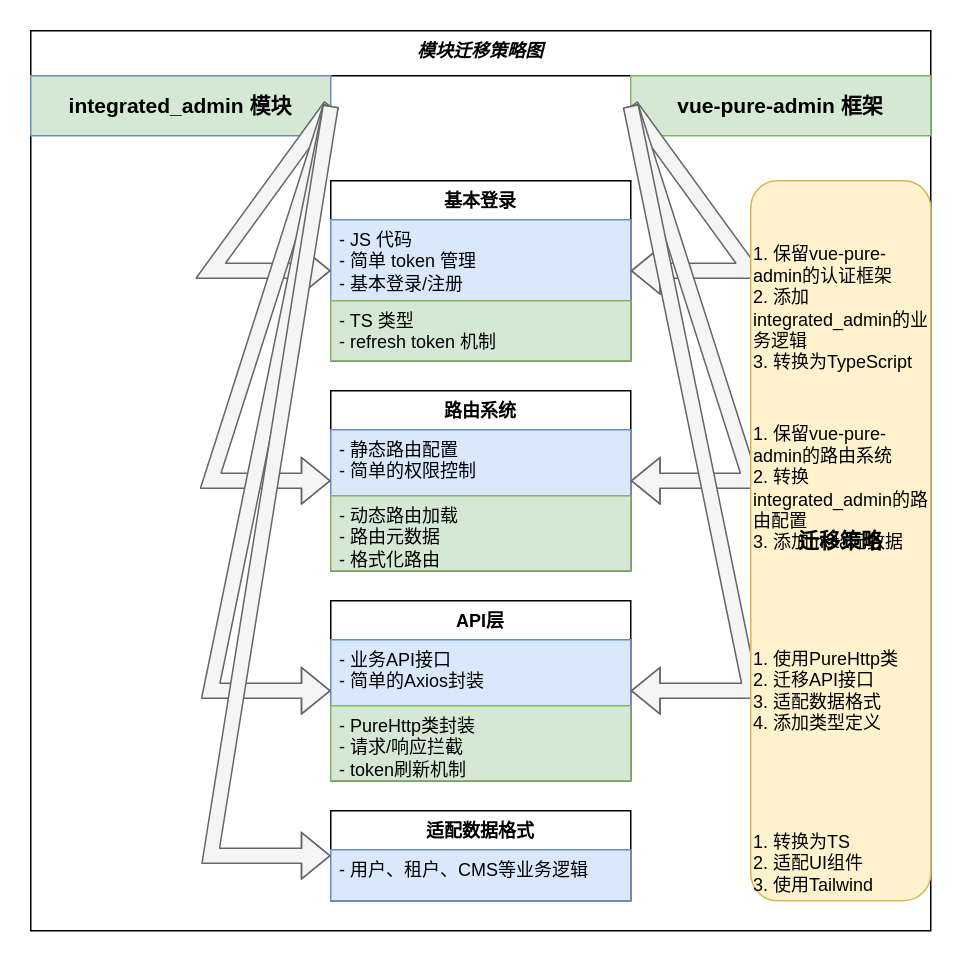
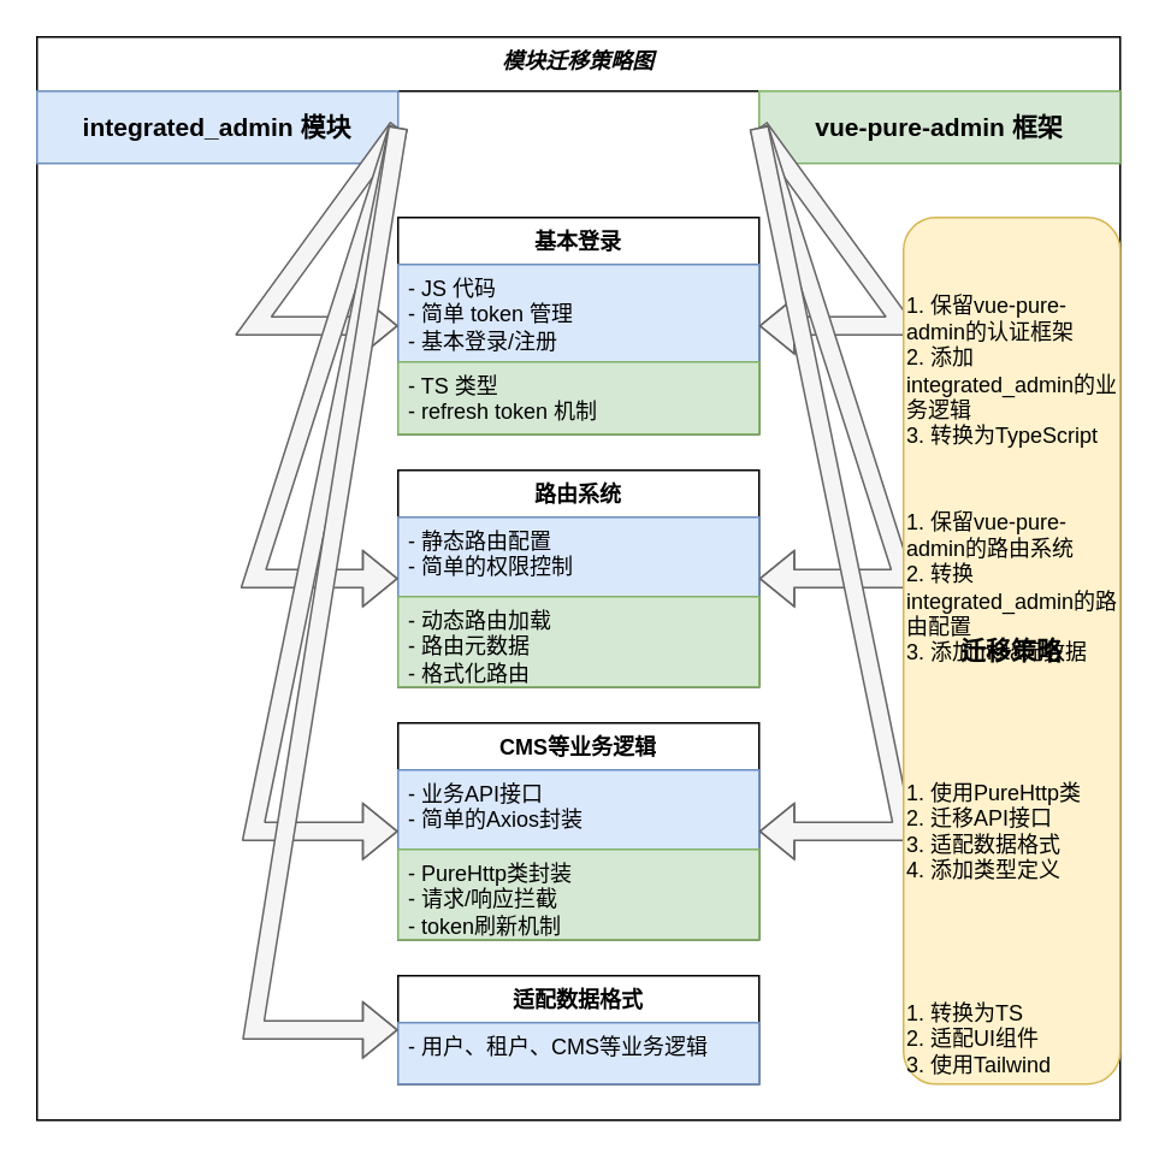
  <mxCell id="0" />
  <mxCell id="1" parent="0" />
  <mxCell id="2" value="模块迁移策略图" style="swimlane;fontStyle=3;align=center;verticalAlign=top;childLayout=stackLayout;horizontal=1;startSize=30;horizontalStack=0;resizeParent=1;resizeLast=0;collapsible=0;marginBottom=0;rounded=0;shadow=0;strokeWidth=1;" parent="1" vertex="1"><mxGeometry x="20" y="20" width="600" height="600" as="geometry"><mxRectangle x="230" y="140" width="160" height="26" as="alternateBounds" /></mxGeometry></mxCell>
- <mxCell id="3" value="integrated_admin 模块" style="rounded=0;whiteSpace=wrap;html=1;fontSize=14;fontStyle=1;fillColor=#d5e8d4;strokeColor=#6c8ebf;" parent="2" vertex="1"><mxGeometry y="30" width="200" height="40" as="geometry" /></mxCell>
+ <mxCell id="3" value="integrated_admin 模块" style="rounded=0;whiteSpace=wrap;html=1;fontSize=14;fontStyle=1;fillColor=#dae8fc;strokeColor=#6c8ebf;" parent="2" vertex="1"><mxGeometry y="30" width="200" height="40" as="geometry" /></mxCell>
  <mxCell id="4" value="vue-pure-admin 框架" style="rounded=0;whiteSpace=wrap;html=1;fontSize=14;fontStyle=1;fillColor=#d5e8d4;strokeColor=#82b366;" parent="2" vertex="1"><mxGeometry x="400" y="30" width="200" height="40" as="geometry" /></mxCell>
  <mxCell id="5" value="基本登录" style="swimlane;fontStyle=1;align=center;verticalAlign=top;childLayout=stackLayout;horizontal=1;startSize=26;horizontalStack=0;resizeParent=1;resizeParentMax=0;resizeLast=0;collapsible=1;marginBottom=0;whiteSpace=wrap;html=1;" parent="2" vertex="1"><mxGeometry x="200" y="100" width="200" height="120" as="geometry" /></mxCell>
  <mxCell id="6" value="- JS 代码&lt;br&gt;- 简单 token 管理&lt;br&gt;- 基本登录/注册" style="text;strokeColor=#6c8ebf;fillColor=#dae8fc;align=left;verticalAlign=top;spacingLeft=4;spacingRight=4;overflow=hidden;rotatable=0;points=[[0,0.5],[1,0.5]];portConstraint=eastwest;whiteSpace=wrap;html=1;" parent="5" vertex="1"><mxGeometry y="26" width="200" height="54" as="geometry" /></mxCell>
  <mxCell id="7" value="- TS 类型&lt;br&gt;- refresh token 机制" style="text;strokeColor=#82b366;fillColor=#d5e8d4;align=left;verticalAlign=top;spacingLeft=4;spacingRight=4;overflow=hidden;rotatable=0;points=[[0,0.5],[1,0.5]];portConstraint=eastwest;whiteSpace=wrap;html=1;" parent="5" vertex="1"><mxGeometry y="80" width="200" height="40" as="geometry" /></mxCell>
  <mxCell id="8" value="路由系统" style="swimlane;fontStyle=1;align=center;verticalAlign=top;childLayout=stackLayout;horizontal=1;startSize=26;horizontalStack=0;resizeParent=1;resizeParentMax=0;resizeLast=0;collapsible=1;marginBottom=0;whiteSpace=wrap;html=1;" parent="2" vertex="1"><mxGeometry x="200" y="240" width="200" height="120" as="geometry" /></mxCell>
  <mxCell id="9" value="- 静态路由配置&lt;br&gt;- 简单的权限控制" style="text;strokeColor=#6c8ebf;fillColor=#dae8fc;align=left;verticalAlign=top;spacingLeft=4;spacingRight=4;overflow=hidden;rotatable=0;points=[[0,0.5],[1,0.5]];portConstraint=eastwest;whiteSpace=wrap;html=1;" parent="8" vertex="1"><mxGeometry y="26" width="200" height="44" as="geometry" /></mxCell>
  <mxCell id="10" value="- 动态路由加载&lt;br&gt;- 路由元数据&lt;br&gt;- 格式化路由" style="text;strokeColor=#82b366;fillColor=#d5e8d4;align=left;verticalAlign=top;spacingLeft=4;spacingRight=4;overflow=hidden;rotatable=0;points=[[0,0.5],[1,0.5]];portConstraint=eastwest;whiteSpace=wrap;html=1;" parent="8" vertex="1"><mxGeometry y="70" width="200" height="50" as="geometry" /></mxCell>
- <mxCell id="11" value="API层" style="swimlane;fontStyle=1;align=center;verticalAlign=top;childLayout=stackLayout;horizontal=1;startSize=26;horizontalStack=0;resizeParent=1;resizeParentMax=0;resizeLast=0;collapsible=1;marginBottom=0;whiteSpace=wrap;html=1;" parent="2" vertex="1"><mxGeometry x="200" y="380" width="200" height="120" as="geometry" /></mxCell>
+ <mxCell id="11" value="CMS等业务逻辑" style="swimlane;fontStyle=1;align=center;verticalAlign=top;childLayout=stackLayout;horizontal=1;startSize=26;horizontalStack=0;resizeParent=1;resizeParentMax=0;resizeLast=0;collapsible=1;marginBottom=0;whiteSpace=wrap;html=1;" parent="2" vertex="1"><mxGeometry x="200" y="380" width="200" height="120" as="geometry" /></mxCell>
  <mxCell id="12" value="- 业务API接口&lt;br&gt;- 简单的Axios封装" style="text;strokeColor=#6c8ebf;fillColor=#dae8fc;align=left;verticalAlign=top;spacingLeft=4;spacingRight=4;overflow=hidden;rotatable=0;points=[[0,0.5],[1,0.5]];portConstraint=eastwest;whiteSpace=wrap;html=1;" parent="11" vertex="1"><mxGeometry y="26" width="200" height="44" as="geometry" /></mxCell>
  <mxCell id="13" value="- PureHttp类封装&lt;br&gt;- 请求/响应拦截&lt;br&gt;- token刷新机制" style="text;strokeColor=#82b366;fillColor=#d5e8d4;align=left;verticalAlign=top;spacingLeft=4;spacingRight=4;overflow=hidden;rotatable=0;points=[[0,0.5],[1,0.5]];portConstraint=eastwest;whiteSpace=wrap;html=1;" parent="11" vertex="1"><mxGeometry y="70" width="200" height="50" as="geometry" /></mxCell>
  <mxCell id="14" value="适配数据格式" style="swimlane;fontStyle=1;align=center;verticalAlign=top;childLayout=stackLayout;horizontal=1;startSize=26;horizontalStack=0;resizeParent=1;resizeParentMax=0;resizeLast=0;collapsible=1;marginBottom=0;whiteSpace=wrap;html=1;" parent="2" vertex="1"><mxGeometry x="200" y="520" width="200" height="60" as="geometry" /></mxCell>
  <mxCell id="15" value="- 用户、租户、CMS等业务逻辑" style="text;strokeColor=#6c8ebf;fillColor=#dae8fc;align=left;verticalAlign=top;spacingLeft=4;spacingRight=4;overflow=hidden;rotatable=0;points=[[0,0.5],[1,0.5]];portConstraint=eastwest;whiteSpace=wrap;html=1;" parent="14" vertex="1"><mxGeometry y="26" width="200" height="34" as="geometry" /></mxCell>
  <mxCell id="16" value="" style="shape=flexArrow;endArrow=classic;html=1;rounded=0;exitX=1;exitY=0.5;exitDx=0;exitDy=0;entryX=0;entryY=0.5;entryDx=0;entryDy=0;fillColor=#f5f5f5;strokeColor=#666666;" parent="2" source="3" target="5" edge="1"><mxGeometry width="50" height="50" relative="1" as="geometry"><mxPoint x="270" y="340" as="sourcePoint" /><mxPoint x="320" y="290" as="targetPoint" /><Array as="points"><mxPoint x="120" y="160" /></Array></mxGeometry></mxCell>
  <mxCell id="17" value="" style="shape=flexArrow;endArrow=classic;html=1;rounded=0;exitX=0;exitY=0.5;exitDx=0;exitDy=0;entryX=1;entryY=0.5;entryDx=0;entryDy=0;fillColor=#f5f5f5;strokeColor=#666666;" parent="2" source="4" target="5" edge="1"><mxGeometry width="50" height="50" relative="1" as="geometry"><mxPoint x="270" y="340" as="sourcePoint" /><mxPoint x="320" y="290" as="targetPoint" /><Array as="points"><mxPoint x="480" y="160" /></Array></mxGeometry></mxCell>
  <mxCell id="18" value="" style="shape=flexArrow;endArrow=classic;html=1;rounded=0;exitX=1;exitY=0.5;exitDx=0;exitDy=0;entryX=0;entryY=0.5;entryDx=0;entryDy=0;fillColor=#f5f5f5;strokeColor=#666666;" parent="2" source="3" target="8" edge="1"><mxGeometry width="50" height="50" relative="1" as="geometry"><mxPoint x="270" y="340" as="sourcePoint" /><mxPoint x="320" y="290" as="targetPoint" /><Array as="points"><mxPoint x="120" y="300" /></Array></mxGeometry></mxCell>
  <mxCell id="19" value="" style="shape=flexArrow;endArrow=classic;html=1;rounded=0;exitX=0;exitY=0.5;exitDx=0;exitDy=0;entryX=1;entryY=0.5;entryDx=0;entryDy=0;fillColor=#f5f5f5;strokeColor=#666666;" parent="2" source="4" target="8" edge="1"><mxGeometry width="50" height="50" relative="1" as="geometry"><mxPoint x="270" y="340" as="sourcePoint" /><mxPoint x="320" y="290" as="targetPoint" /><Array as="points"><mxPoint x="480" y="300" /></Array></mxGeometry></mxCell>
  <mxCell id="20" value="" style="shape=flexArrow;endArrow=classic;html=1;rounded=0;exitX=1;exitY=0.5;exitDx=0;exitDy=0;entryX=0;entryY=0.5;entryDx=0;entryDy=0;fillColor=#f5f5f5;strokeColor=#666666;" parent="2" source="3" target="11" edge="1"><mxGeometry width="50" height="50" relative="1" as="geometry"><mxPoint x="270" y="340" as="sourcePoint" /><mxPoint x="320" y="290" as="targetPoint" /><Array as="points"><mxPoint x="120" y="440" /></Array></mxGeometry></mxCell>
  <mxCell id="21" value="" style="shape=flexArrow;endArrow=classic;html=1;rounded=0;exitX=0;exitY=0.5;exitDx=0;exitDy=0;entryX=1;entryY=0.5;entryDx=0;entryDy=0;fillColor=#f5f5f5;strokeColor=#666666;" parent="2" source="4" target="11" edge="1"><mxGeometry width="50" height="50" relative="1" as="geometry"><mxPoint x="270" y="340" as="sourcePoint" /><mxPoint x="320" y="290" as="targetPoint" /><Array as="points"><mxPoint x="480" y="440" /></Array></mxGeometry></mxCell>
  <mxCell id="22" value="" style="shape=flexArrow;endArrow=classic;html=1;rounded=0;exitX=1;exitY=0.5;exitDx=0;exitDy=0;entryX=0;entryY=0.5;entryDx=0;entryDy=0;fillColor=#f5f5f5;strokeColor=#666666;" parent="2" source="3" target="14" edge="1"><mxGeometry width="50" height="50" relative="1" as="geometry"><mxPoint x="270" y="340" as="sourcePoint" /><mxPoint x="320" y="290" as="targetPoint" /><Array as="points"><mxPoint x="120" y="550" /></Array></mxGeometry></mxCell>
  <mxCell id="23" value="迁移策略" style="rounded=1;whiteSpace=wrap;html=1;fontSize=14;fontStyle=1;fillColor=#fff2cc;strokeColor=#d6b656;" parent="2" vertex="1"><mxGeometry x="480" y="100" width="120" height="480" as="geometry" /></mxCell>
  <mxCell id="24" value="1. 保留vue-pure-admin的认证框架&lt;br&gt;2. 添加integrated_admin的业务逻辑&lt;br&gt;3. 转换为TypeScript" style="text;html=1;strokeColor=none;fillColor=none;align=left;verticalAlign=middle;whiteSpace=wrap;rounded=0;" parent="2" vertex="1"><mxGeometry x="480" y="150" width="120" height="70" as="geometry" /></mxCell>
  <mxCell id="25" value="1. 保留vue-pure-admin的路由系统&lt;br&gt;2. 转换integrated_admin的路由配置&lt;br&gt;3. 添加meta元数据" style="text;html=1;strokeColor=none;fillColor=none;align=left;verticalAlign=middle;whiteSpace=wrap;rounded=0;" parent="2" vertex="1"><mxGeometry x="480" y="270" width="120" height="70" as="geometry" /></mxCell>
  <mxCell id="26" value="1. 使用PureHttp类&lt;br&gt;2. 迁移API接口&lt;br&gt;3. 适配数据格式&lt;br&gt;4. 添加类型定义" style="text;html=1;strokeColor=none;fillColor=none;align=left;verticalAlign=middle;whiteSpace=wrap;rounded=0;" parent="2" vertex="1"><mxGeometry x="480" y="400" width="120" height="80" as="geometry" /></mxCell>
  <mxCell id="27" value="1. 转换为TS&lt;br&gt;2. 适配UI组件&lt;br&gt;3. 使用Tailwind" style="text;html=1;strokeColor=none;fillColor=none;align=left;verticalAlign=middle;whiteSpace=wrap;rounded=0;" parent="2" vertex="1"><mxGeometry x="480" y="530" width="120" height="50" as="geometry" /></mxCell>
